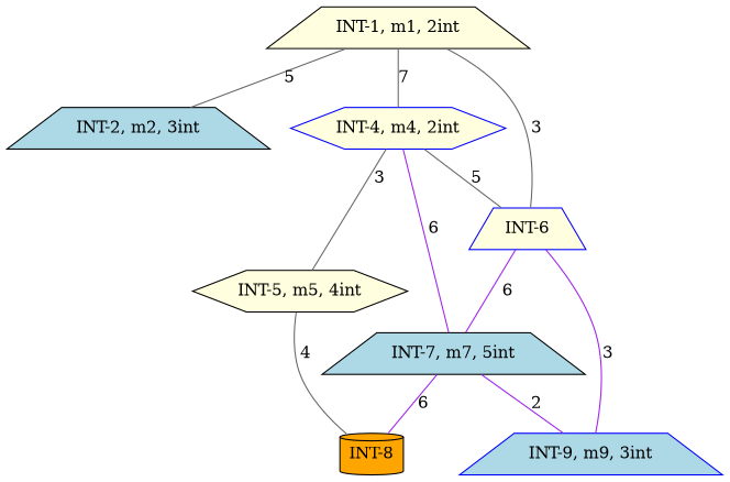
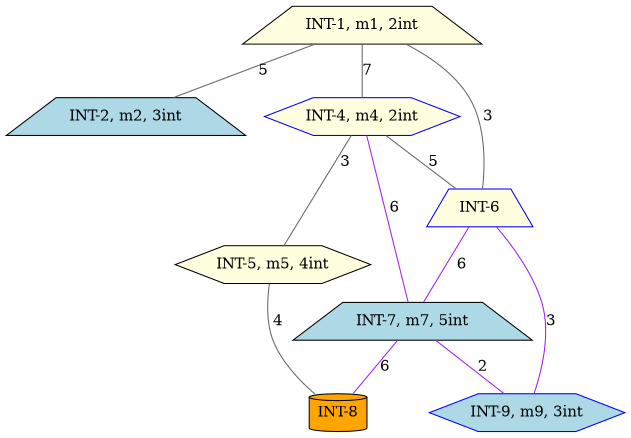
  strict graph {
    node [color=black fillcolor=lightyellow shape=trapezium style=filled]
    edge [color=gray40]
    n1 [label="INT-1, m1, 2int"]
    n2 [fillcolor=lightblue label="INT-2, m2, 3int"]
    n3 [color=blue label="INT-4, m4, 2int" shape=hexagon]
    n4 [color=blue label="INT-6"]
    n5 [label="INT-5, m5, 4int" shape=hexagon]
    n6 [fillcolor=lightblue label="INT-7, m7, 5int"]
-   n7 [color=blue fillcolor=lightblue label="INT-9, m9, 3int"]
+   n7 [color=blue fillcolor=lightblue label="INT-9, m9, 3int" shape=hexagon]
    n8 [fillcolor=orange label="INT-8" shape=cylinder]
    n1 -- n2 [label=5]
    n1 -- n3 [label=7]
    n1 -- n4 [label=3]
    n3 -- n4 [label=5]
    n3 -- n5 [label=3]
    n3 -- n6 [color=purple label=6]
    n4 -- n6 [color=purple label=6]
    n4 -- n7 [color=purple label=3]
    n5 -- n8 [label=4]
    n6 -- n7 [color=purple label=2]
    n6 -- n8 [color=purple label=6]
  }
